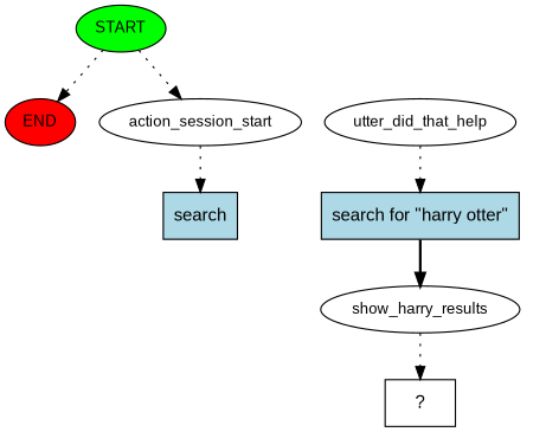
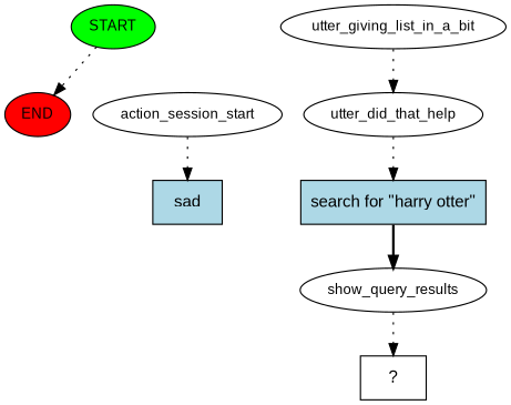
  digraph {
    fontname="Liberation Sans"
    node [fontname="Liberation Sans" fontsize=12]
    edge [fontname="Liberation Sans" style=dotted]
    n1 [fillcolor=green label=START style=filled]
    n2 [fillcolor=red label=END style=filled]
    n3 [label=action_session_start]
-   n4 [fillcolor=lightblue label=search shape=rect style=filled fontsize=""]
+   n4 [fillcolor=lightblue label=sad shape=rect style=filled fontsize=""]
+   n5 [label=utter_giving_list_in_a_bit]
    n6 [label=utter_did_that_help]
    n7 [fillcolor=lightblue label="search for \"harry otter\"" shape=rect style=filled fontsize=""]
-   n8 [label=show_harry_results]
+   n8 [label=show_query_results]
    n9 [label="  ?  " shape=rect fontsize=""]
    n1 -> n2
-   n1 -> n3
    n3 -> n4
+   n5 -> n6
    n6 -> n7
    n7 -> n8 [style=bold]
    n8 -> n9
  }
